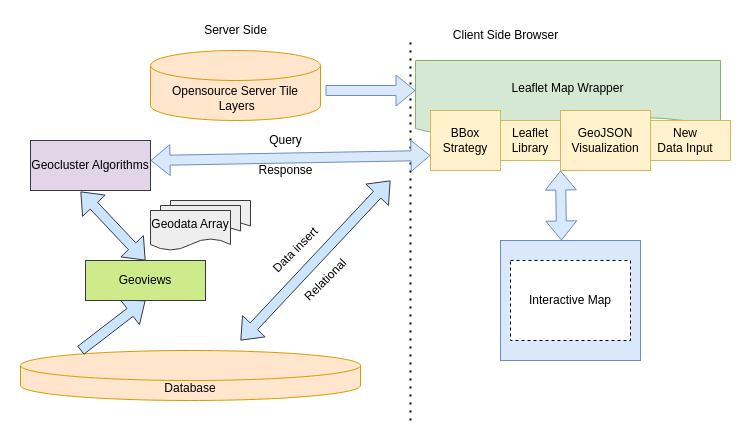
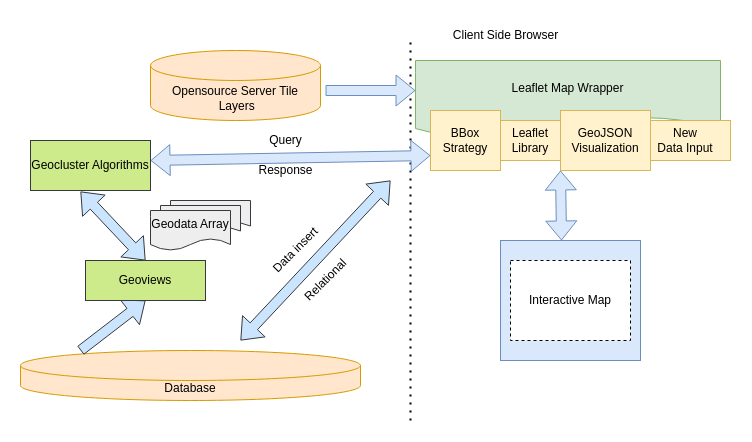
  <mxCell id="0" />
  <mxCell id="1" parent="0" />
  <mxCell id="2" value="Database" style="shape=cylinder3;whiteSpace=wrap;html=1;boundedLbl=1;backgroundOutline=1;size=15;fillColor=#ffe6cc;strokeColor=#d79b00;" vertex="1" parent="1"><mxGeometry x="20" y="350" width="340" height="50" as="geometry" /></mxCell>
  <mxCell id="3" value="" style="shape=flexArrow;endArrow=classic;html=1;entryX=0.5;entryY=1;entryDx=0;entryDy=0;fillColor=#cce5ff;strokeColor=#36393d;" edge="1" parent="1" target="4"><mxGeometry width="50" height="50" relative="1" as="geometry"><mxPoint x="80" y="350" as="sourcePoint" /><mxPoint x="240" y="340" as="targetPoint" /></mxGeometry></mxCell>
  <mxCell id="4" value="Geoviews" style="rounded=0;whiteSpace=wrap;html=1;fillColor=#cdeb8b;strokeColor=#36393d;" vertex="1" parent="1"><mxGeometry x="85" y="260" width="120" height="40" as="geometry" /></mxCell>
  <mxCell id="5" value="" style="endArrow=none;dashed=1;html=1;dashPattern=1 3;strokeWidth=2;" edge="1" parent="1"><mxGeometry width="50" height="50" relative="1" as="geometry"><mxPoint x="410" y="420" as="sourcePoint" /><mxPoint x="410" y="40" as="targetPoint" /></mxGeometry></mxCell>
  <mxCell id="6" value="Leaflet Map Wrapper" style="shape=document;whiteSpace=wrap;html=1;boundedLbl=1;fillColor=#d5e8d4;strokeColor=#82b366;" vertex="1" parent="1"><mxGeometry x="415" y="60" width="305" height="80" as="geometry" /></mxCell>
  <mxCell id="7" value="New &lt;br&gt;Data Input" style="rounded=0;whiteSpace=wrap;html=1;fillColor=#fff2cc;strokeColor=#d6b656;" vertex="1" parent="1"><mxGeometry x="640" y="120" width="90" height="40" as="geometry" /></mxCell>
  <mxCell id="8" value="Client Side Browser" style="text;html=1;align=center;verticalAlign=middle;resizable=0;points=[];autosize=1;strokeColor=none;fillColor=none;" vertex="1" parent="1"><mxGeometry x="445" y="25" width="120" height="20" as="geometry" /></mxCell>
  <mxCell id="9" value="&lt;span&gt;Opensource Server Tile&lt;br&gt;&amp;nbsp;Layers&lt;/span&gt;" style="shape=cylinder3;whiteSpace=wrap;html=1;boundedLbl=1;backgroundOutline=1;size=15;fillColor=#ffe6cc;strokeColor=#d79b00;" vertex="1" parent="1"><mxGeometry x="150" y="50" width="170" height="70" as="geometry" /></mxCell>
  <mxCell id="10" value="" style="shape=flexArrow;endArrow=classic;html=1;fillColor=#dae8fc;strokeColor=#6c8ebf;" edge="1" parent="1"><mxGeometry width="50" height="50" relative="1" as="geometry"><mxPoint x="325" y="90" as="sourcePoint" /><mxPoint x="415" y="90" as="targetPoint" /></mxGeometry></mxCell>
  <mxCell id="11" value="Leaflet&lt;br&gt;Library" style="rounded=0;whiteSpace=wrap;html=1;fillColor=#fff2cc;strokeColor=#d6b656;" vertex="1" parent="1"><mxGeometry x="490" y="120" width="80" height="40" as="geometry" /></mxCell>
  <mxCell id="12" value="BBox Strategy" style="rounded=0;whiteSpace=wrap;html=1;fillColor=#fff2cc;strokeColor=#d6b656;" vertex="1" parent="1"><mxGeometry x="430" y="110" width="70" height="60" as="geometry" /></mxCell>
  <mxCell id="13" value="GeoJSON&lt;br&gt;Visualization" style="rounded=0;whiteSpace=wrap;html=1;fillColor=#fff2cc;strokeColor=#d6b656;" vertex="1" parent="1"><mxGeometry x="560" y="110" width="90" height="60" as="geometry" /></mxCell>
- <mxCell id="14" value="Server Side" style="text;html=1;align=center;verticalAlign=middle;resizable=0;points=[];autosize=1;strokeColor=none;fillColor=none;" vertex="1" parent="1"><mxGeometry x="195" width="80" height="20" as="geometry" y="20" /></mxCell>
  <mxCell id="15" value="" style="rounded=0;whiteSpace=wrap;html=1;fillColor=#dae8fc;strokeColor=#6c8ebf;" vertex="1" parent="1"><mxGeometry x="500" y="240" width="140" height="120" as="geometry" /></mxCell>
  <mxCell id="16" value="Interactive Map" style="rounded=0;whiteSpace=wrap;html=1;dashed=1;" vertex="1" parent="1"><mxGeometry x="510" y="260" width="120" height="80" as="geometry" /></mxCell>
  <mxCell id="17" value="" style="shape=flexArrow;endArrow=classic;startArrow=classic;html=1;entryX=0;entryY=0.75;entryDx=0;entryDy=0;fillColor=#dae8fc;strokeColor=#6c8ebf;" edge="1" parent="1" target="12"><mxGeometry width="100" height="100" relative="1" as="geometry"><mxPoint x="150" y="160" as="sourcePoint" /><mxPoint x="380" y="160" as="targetPoint" /></mxGeometry></mxCell>
  <mxCell id="18" value="Query" style="text;html=1;align=center;verticalAlign=middle;resizable=0;points=[];autosize=1;strokeColor=none;fillColor=none;rotation=0;" vertex="1" parent="1"><mxGeometry x="260" y="130" width="50" height="20" as="geometry" /></mxCell>
  <mxCell id="19" value="Response" style="text;html=1;align=center;verticalAlign=middle;resizable=0;points=[];autosize=1;strokeColor=none;fillColor=none;rotation=0;" vertex="1" parent="1"><mxGeometry x="250" y="160" width="70" height="20" as="geometry" /></mxCell>
  <mxCell id="20" value="" style="shape=flexArrow;endArrow=classic;startArrow=classic;html=1;exitX=0.436;exitY=0;exitDx=0;exitDy=0;exitPerimeter=0;entryX=0;entryY=1;entryDx=0;entryDy=0;fillColor=#dae8fc;strokeColor=#6c8ebf;" edge="1" parent="1" source="15" target="13"><mxGeometry width="100" height="100" relative="1" as="geometry"><mxPoint x="520" y="270" as="sourcePoint" /><mxPoint x="620" y="170" as="targetPoint" /></mxGeometry></mxCell>
  <mxCell id="21" value="" style="shape=flexArrow;endArrow=classic;startArrow=classic;html=1;exitX=0.5;exitY=0;exitDx=0;exitDy=0;fillColor=#cce5ff;strokeColor=#36393d;" edge="1" parent="1" source="4"><mxGeometry width="100" height="100" relative="1" as="geometry"><mxPoint x="90" y="260" as="sourcePoint" /><mxPoint x="80" y="191" as="targetPoint" /></mxGeometry></mxCell>
  <mxCell id="22" value="" style="shape=document;whiteSpace=wrap;html=1;boundedLbl=1;fillColor=#eeeeee;strokeColor=#36393d;" vertex="1" parent="1"><mxGeometry x="170" y="200" width="80" height="30" as="geometry" /></mxCell>
  <mxCell id="23" value="" style="shape=document;whiteSpace=wrap;html=1;boundedLbl=1;fillColor=#eeeeee;strokeColor=#36393d;" vertex="1" parent="1"><mxGeometry x="160" y="205" width="80" height="30" as="geometry" /></mxCell>
  <mxCell id="24" value="Geodata Array" style="shape=document;whiteSpace=wrap;html=1;boundedLbl=1;fillColor=#eeeeee;strokeColor=#36393d;" vertex="1" parent="1"><mxGeometry x="150" y="210" width="80" height="40" as="geometry" /></mxCell>
- <mxCell id="25" value="Geocluster Algorithms" style="rounded=0;whiteSpace=wrap;html=1;fillColor=#e1d5e7;strokeColor=#36393d;" vertex="1" parent="1"><mxGeometry x="30" y="140" width="120" height="50" as="geometry" /></mxCell>
+ <mxCell id="25" value="Geocluster Algorithms" style="rounded=0;whiteSpace=wrap;html=1;fillColor=#cdeb8b;strokeColor=#36393d;" vertex="1" parent="1"><mxGeometry x="30" y="140" width="120" height="50" as="geometry" /></mxCell>
  <mxCell id="26" value="" style="shape=flexArrow;endArrow=classic;startArrow=classic;html=1;fillColor=#cce5ff;strokeColor=#36393d;" edge="1" parent="1"><mxGeometry width="100" height="100" relative="1" as="geometry"><mxPoint x="240" y="340" as="sourcePoint" /><mxPoint x="390" y="180" as="targetPoint" /></mxGeometry></mxCell>
  <mxCell id="27" value="Data insert" style="text;html=1;align=center;verticalAlign=middle;resizable=0;points=[];autosize=1;strokeColor=none;fillColor=none;rotation=-45;" vertex="1" parent="1"><mxGeometry x="260" y="240" width="70" height="20" as="geometry" /></mxCell>
  <mxCell id="28" value="Relational" style="text;html=1;align=center;verticalAlign=middle;resizable=0;points=[];autosize=1;strokeColor=none;fillColor=none;rotation=-45;" vertex="1" parent="1"><mxGeometry x="290" y="270" width="70" height="20" as="geometry" /></mxCell>
